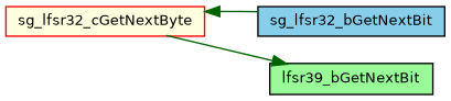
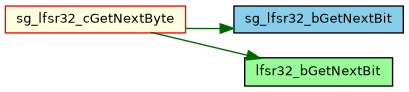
  digraph {
    rankdir=LR
    node [color=black fontname=Helvetica fontsize=10 shape=record style=filled]
    edge [color=darkgreen fontname=Helvetica fontsize=10 labelfontname=Helvetica labelfontsize=10 style=solid]
    n1 [color=red fillcolor=lightyellow fontcolor=black height=0.2 label=sg_lfsr32_cGetNextByte width=0.4]
    n2 [fillcolor=skyblue height=0.2 label=sg_lfsr32_bGetNextBit width=0.4]
-   n3 [fillcolor=palegreen height=0.2 label=lfsr39_bGetNextBit width=0.4]
-   n2 -> n1
+   n3 [fillcolor=palegreen height=0.2 label=lfsr32_bGetNextBit width=0.4]
+   n1 -> n2
    n1 -> n3
  }
